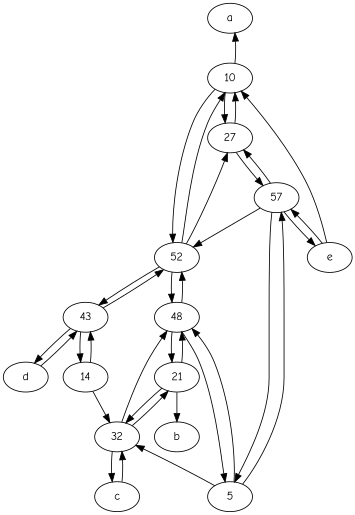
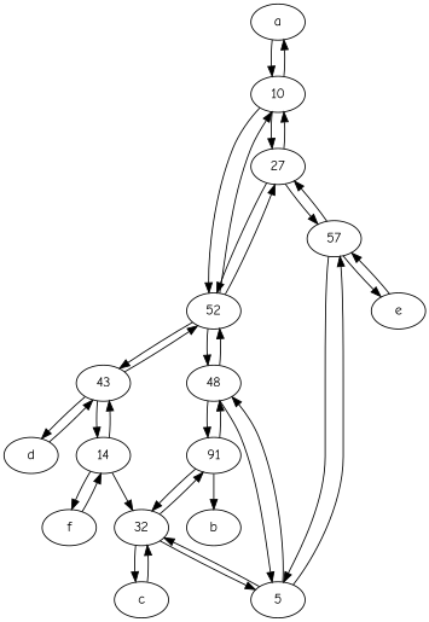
  digraph {
    fontname="Comic Neue"
    node [fontname="Comic Neue"]
    edge [fontname="Comic Neue"]
    a
    10
    52
    27
    d
    43
    14
    n8 [label=48]
    32
+   f
    57
    e
    5
    c
-   21
+   21 [label=91]
    b
-   e -> 10
+   a -> 10
    10 -> a
    10 -> 52
    10 -> 27
    52 -> 10
    52 -> 27
    52 -> 43
    52 -> n8
    27 -> 10
-   57 -> 52
+   27 -> 52
    27 -> 57
    d -> 43
    43 -> 52
    43 -> d
    43 -> 14
    14 -> 43
    14 -> 32
+   14 -> f
    n8 -> 52
    n8 -> 5
    n8 -> 21
-   32 -> n8
+   32 -> 5
    32 -> c
    32 -> 21
+   f -> 14
    57 -> 27
    57 -> e
    57 -> 5
    e -> 57
    5 -> n8
    5 -> 32
    5 -> 57
    c -> 32
    21 -> n8
    21 -> 32
    21 -> b
  }
